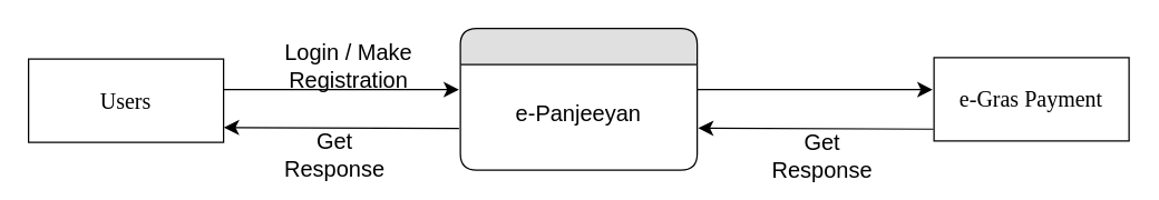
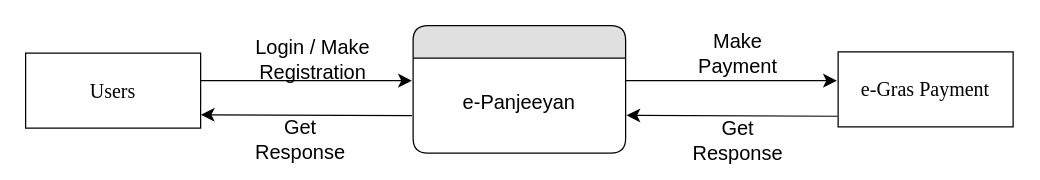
  <mxCell id="0" />
  <mxCell id="1" parent="0" />
  <mxCell id="2" style="html=1;labelBackgroundColor=none;startFill=0;startSize=8;endFill=1;endSize=8;fontFamily=Verdana;fontSize=16;" parent="1" edge="1"><mxGeometry relative="1" as="geometry"><mxPoint x="160" y="64" as="sourcePoint" /><mxPoint x="329" y="64" as="targetPoint" /><Array as="points" /></mxGeometry></mxCell>
  <mxCell id="3" value="Users" style="whiteSpace=wrap;html=1;rounded=0;shadow=0;comic=0;labelBackgroundColor=none;strokeColor=#000000;strokeWidth=1;fillColor=#FFFFFF;fontFamily=Verdana;fontSize=16;fontColor=#000000;align=center;" parent="1" vertex="1"><mxGeometry x="20" y="42" width="140" height="60" as="geometry" /></mxCell>
  <mxCell id="4" value="" style="swimlane;html=1;fontStyle=0;childLayout=stackLayout;horizontal=1;startSize=26;fillColor=#e0e0e0;horizontalStack=0;resizeParent=1;resizeLast=0;collapsible=1;marginBottom=0;swimlaneFillColor=#ffffff;align=center;rounded=1;shadow=0;comic=0;labelBackgroundColor=none;strokeColor=#000000;strokeWidth=1;fontFamily=Verdana;fontSize=16;fontColor=#000000;" parent="1" vertex="1"><mxGeometry x="330" y="20" width="170" height="102" as="geometry"><mxRectangle x="350" y="108" width="50" height="40" as="alternateBounds" /></mxGeometry></mxCell>
  <mxCell id="5" value="&lt;br style=&quot;font-size: 16px;&quot;&gt;e-Panjeeyan&lt;br style=&quot;font-size: 16px;&quot;&gt;" style="text;html=1;strokeColor=none;fillColor=none;spacingLeft=4;spacingRight=4;whiteSpace=wrap;overflow=hidden;rotatable=0;points=[[0,0.5],[1,0.5]];portConstraint=eastwest;align=center;fontSize=16;" parent="4" vertex="1"><mxGeometry y="26" width="170" height="44" as="geometry" /></mxCell>
  <mxCell id="6" style="edgeStyle=none;html=1;labelBackgroundColor=none;startFill=0;startSize=8;endFill=1;endSize=8;fontFamily=Verdana;fontSize=16;entryX=1.008;entryY=0.821;entryDx=0;entryDy=0;entryPerimeter=0;" parent="1" edge="1"><mxGeometry relative="1" as="geometry"><mxPoint x="329" y="92" as="sourcePoint" /><mxPoint x="160.167" y="91.278" as="targetPoint" /></mxGeometry></mxCell>
  <mxCell id="7" value="Login / Make Registration" style="text;html=1;strokeColor=none;fillColor=none;align=center;verticalAlign=middle;whiteSpace=wrap;rounded=0;fontSize=16;" parent="1" vertex="1"><mxGeometry x="200" y="37" width="100" height="20" as="geometry" /></mxCell>
+ <mxCell id="8" value="Make Payment" style="text;html=1;strokeColor=none;fillColor=none;align=center;verticalAlign=middle;whiteSpace=wrap;rounded=0;fontSize=16;" parent="1" vertex="1"><mxGeometry x="560" y="32" width="60" height="20" as="geometry" /></mxCell>
  <mxCell id="9" value="e-Gras Payment" style="whiteSpace=wrap;html=1;rounded=0;shadow=0;comic=0;labelBackgroundColor=none;strokeColor=#000000;strokeWidth=1;fillColor=#FFFFFF;fontFamily=Verdana;fontSize=16;fontColor=#000000;align=center;" parent="1" vertex="1"><mxGeometry x="670" y="41" width="140" height="60" as="geometry" /></mxCell>
  <mxCell id="10" style="edgeStyle=none;html=1;labelBackgroundColor=none;startFill=0;startSize=8;endFill=1;endSize=8;fontFamily=Verdana;fontSize=16;entryX=1.008;entryY=0.821;entryDx=0;entryDy=0;entryPerimeter=0;" parent="1" edge="1"><mxGeometry relative="1" as="geometry"><mxPoint x="669.5" y="92.5" as="sourcePoint" /><mxPoint x="500.667" y="91.778" as="targetPoint" /></mxGeometry></mxCell>
  <mxCell id="11" style="html=1;labelBackgroundColor=none;startFill=0;startSize=8;endFill=1;endSize=8;fontFamily=Verdana;fontSize=16;" parent="1" edge="1"><mxGeometry relative="1" as="geometry"><mxPoint x="500" y="64" as="sourcePoint" /><mxPoint x="669" y="64" as="targetPoint" /><Array as="points" /></mxGeometry></mxCell>
  <mxCell id="12" value="Get Response" style="text;html=1;strokeColor=none;fillColor=none;align=center;verticalAlign=middle;whiteSpace=wrap;rounded=0;fontSize=16;" parent="1" vertex="1"><mxGeometry x="210" y="104" width="60" height="13" as="geometry" /></mxCell>
  <mxCell id="13" value="Get Response" style="text;html=1;strokeColor=none;fillColor=none;align=center;verticalAlign=middle;whiteSpace=wrap;rounded=0;fontSize=16;" parent="1" vertex="1"><mxGeometry x="560" y="105.5" width="60" height="13" as="geometry" /></mxCell>
